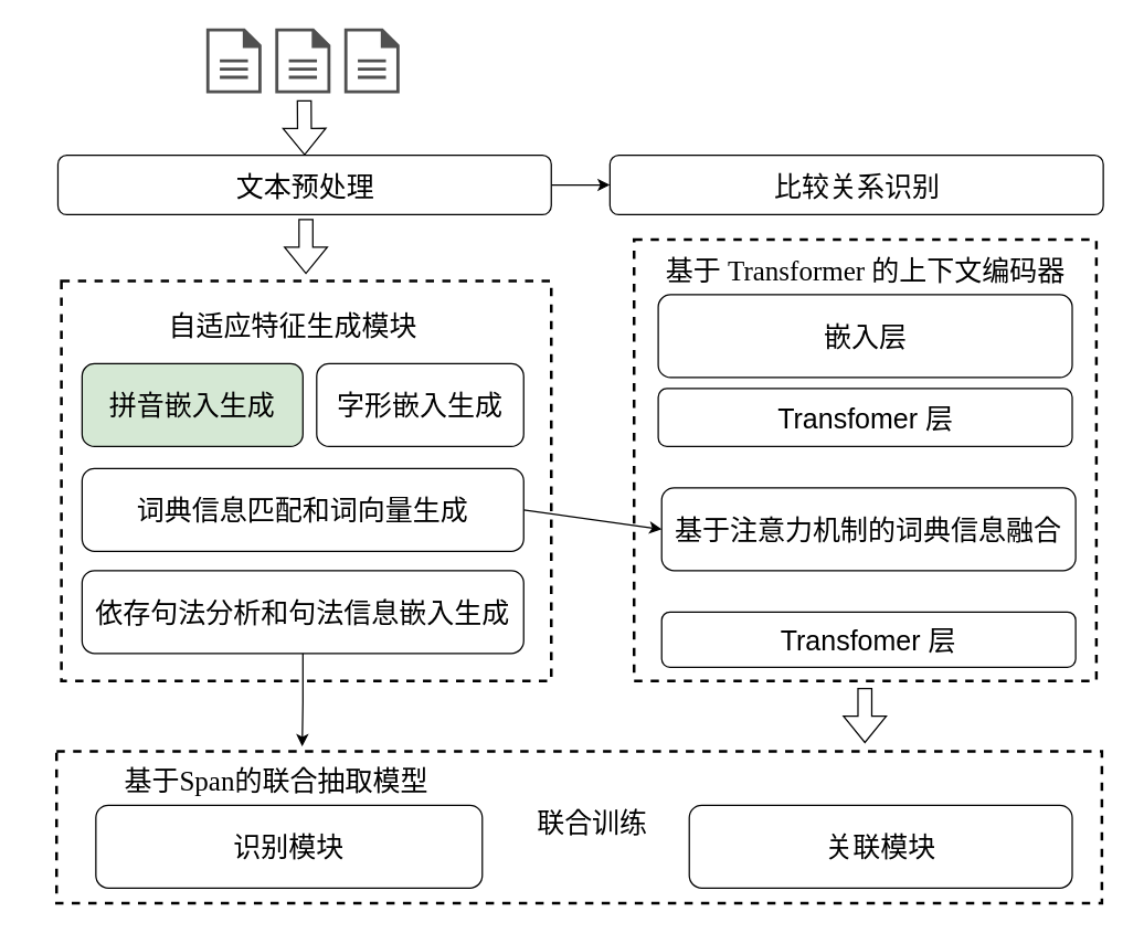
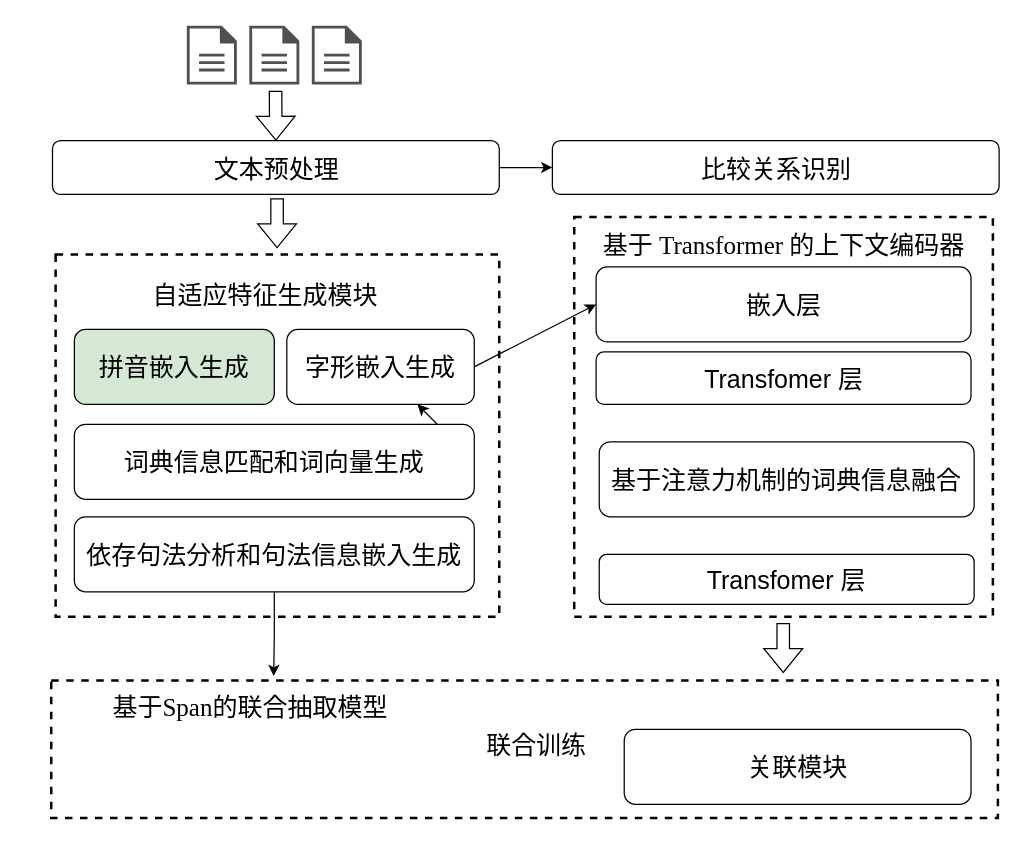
  <mxCell id="0" />
  <mxCell id="1" parent="0" />
  <mxCell id="2" value="" style="rounded=0;whiteSpace=wrap;html=1;fillColor=none;dashed=1;strokeWidth=2;" vertex="1" parent="1"><mxGeometry x="44" y="203" width="355" height="290" as="geometry" /></mxCell>
  <mxCell id="3" style="edgeStyle=orthogonalEdgeStyle;rounded=0;orthogonalLoop=1;jettySize=auto;html=1;exitX=1;exitY=0.5;exitDx=0;exitDy=0;entryX=0;entryY=0.5;entryDx=0;entryDy=0;" edge="1" parent="1" source="4" target="25"><mxGeometry relative="1" as="geometry" /></mxCell>
  <mxCell id="4" value="&lt;font style=&quot;font-size: 20px;&quot; face=&quot;Times New Roman&quot;&gt;文本预处理&lt;/font&gt;" style="rounded=1;whiteSpace=wrap;html=1;" vertex="1" parent="1"><mxGeometry x="41.5" y="112" width="357.5" height="43" as="geometry" /></mxCell>
  <mxCell id="5" value="" style="sketch=0;pointerEvents=1;shadow=0;dashed=0;html=1;strokeColor=none;fillColor=#505050;labelPosition=center;verticalLabelPosition=bottom;verticalAlign=top;outlineConnect=0;align=center;shape=mxgraph.office.concepts.document;" vertex="1" parent="1"><mxGeometry x="149" y="20" width="40" height="47" as="geometry" /></mxCell>
  <mxCell id="6" value="" style="sketch=0;pointerEvents=1;shadow=0;dashed=0;html=1;strokeColor=none;fillColor=#505050;labelPosition=center;verticalLabelPosition=bottom;verticalAlign=top;outlineConnect=0;align=center;shape=mxgraph.office.concepts.document;" vertex="1" parent="1"><mxGeometry x="199" y="20" width="40" height="47" as="geometry" /></mxCell>
  <mxCell id="7" value="" style="sketch=0;pointerEvents=1;shadow=0;dashed=0;html=1;strokeColor=none;fillColor=#505050;labelPosition=center;verticalLabelPosition=bottom;verticalAlign=top;outlineConnect=0;align=center;shape=mxgraph.office.concepts.document;" vertex="1" parent="1"><mxGeometry x="249" y="20" width="40" height="47" as="geometry" /></mxCell>
  <mxCell id="8" value="&lt;font face=&quot;Times New Roman&quot;&gt;&lt;span style=&quot;font-size: 20px;&quot;&gt;拼音嵌入生成&lt;/span&gt;&lt;/font&gt;" style="rounded=1;whiteSpace=wrap;html=1;fillColor=#d5e8d4;" vertex="1" parent="1"><mxGeometry x="59" y="263" width="160" height="60" as="geometry" /></mxCell>
+ <mxCell id="9" style="rounded=0;orthogonalLoop=1;jettySize=auto;html=1;exitX=1;exitY=0.5;exitDx=0;exitDy=0;entryX=0;entryY=0.5;entryDx=0;entryDy=0;" edge="1" parent="1" source="10" target="17"><mxGeometry relative="1" as="geometry" /></mxCell>
  <mxCell id="10" value="&lt;font face=&quot;Times New Roman&quot;&gt;&lt;span style=&quot;font-size: 20px;&quot;&gt;字形嵌入生成&lt;/span&gt;&lt;/font&gt;" style="rounded=1;whiteSpace=wrap;html=1;" vertex="1" parent="1"><mxGeometry x="229" y="263" width="150" height="60" as="geometry" /></mxCell>
- <mxCell id="11" style="rounded=0;orthogonalLoop=1;jettySize=auto;html=1;exitX=1;exitY=0.5;exitDx=0;exitDy=0;entryX=0;entryY=0.5;entryDx=0;entryDy=0;" edge="1" parent="1" source="12" target="22"><mxGeometry relative="1" as="geometry" /></mxCell>
+ <mxCell id="11" style="rounded=0;orthogonalLoop=1;jettySize=auto;html=1;exitX=1;exitY=0.5;exitDx=0;exitDy=0;" edge="1" parent="1" source="12" target="10"><mxGeometry relative="1" as="geometry" /></mxCell>
  <mxCell id="12" value="&lt;font face=&quot;Times New Roman&quot;&gt;&lt;span style=&quot;font-size: 20px;&quot;&gt;词典信息匹配和词向量生成&lt;/span&gt;&lt;/font&gt;" style="rounded=1;whiteSpace=wrap;html=1;" vertex="1" parent="1"><mxGeometry x="59" y="339" width="320" height="60" as="geometry" /></mxCell>
  <mxCell id="13" style="edgeStyle=orthogonalEdgeStyle;rounded=0;orthogonalLoop=1;jettySize=auto;html=1;exitX=0.5;exitY=1;exitDx=0;exitDy=0;entryX=0.235;entryY=-0.033;entryDx=0;entryDy=0;entryPerimeter=0;" edge="1" parent="1" source="14" target="19"><mxGeometry relative="1" as="geometry" /></mxCell>
  <mxCell id="14" value="&lt;font face=&quot;Times New Roman&quot;&gt;&lt;span style=&quot;font-size: 20px;&quot;&gt;依存句法分析和句法信息嵌入生成&lt;/span&gt;&lt;/font&gt;" style="rounded=1;whiteSpace=wrap;html=1;" vertex="1" parent="1"><mxGeometry x="59" y="413" width="320" height="60" as="geometry" /></mxCell>
  <mxCell id="15" value="" style="rounded=0;whiteSpace=wrap;html=1;fillColor=none;dashed=1;strokeWidth=2;" vertex="1" parent="1"><mxGeometry x="459" y="173" width="335" height="320" as="geometry" /></mxCell>
  <mxCell id="16" value="&lt;font face=&quot;Times New Roman&quot; style=&quot;font-size: 20px;&quot;&gt;基于 Transformer 的上下文编码器&lt;/font&gt;" style="text;strokeColor=none;align=center;fillColor=none;html=1;verticalAlign=middle;whiteSpace=wrap;rounded=0;" vertex="1" parent="1"><mxGeometry x="446.5" y="180" width="360" height="30" as="geometry" /></mxCell>
  <mxCell id="17" value="&lt;font style=&quot;font-size: 20px;&quot;&gt;嵌入层&lt;/font&gt;" style="rounded=1;whiteSpace=wrap;html=1;" vertex="1" parent="1"><mxGeometry x="476.5" y="213" width="300" height="60" as="geometry" /></mxCell>
  <mxCell id="18" value="&lt;font style=&quot;font-size: 20px;&quot;&gt;Transfomer 层&lt;/font&gt;" style="rounded=1;whiteSpace=wrap;html=1;" vertex="1" parent="1"><mxGeometry x="476.5" y="281" width="300" height="42" as="geometry" /></mxCell>
  <mxCell id="19" value="" style="rounded=0;whiteSpace=wrap;html=1;fillColor=none;dashed=1;strokeWidth=2;" vertex="1" parent="1"><mxGeometry x="40.5" y="544" width="757.5" height="110" as="geometry" /></mxCell>
  <mxCell id="20" value="&lt;font face=&quot;Times New Roman&quot; style=&quot;font-size: 20px;&quot;&gt;自适应特征生成模块&lt;/font&gt;" style="text;strokeColor=none;align=center;fillColor=none;html=1;verticalAlign=middle;whiteSpace=wrap;rounded=0;" vertex="1" parent="1"><mxGeometry x="31.5" y="220" width="360" height="30" as="geometry" /></mxCell>
  <mxCell id="21" value="&lt;font style=&quot;font-size: 20px;&quot;&gt;Transfomer 层&lt;/font&gt;" style="rounded=1;whiteSpace=wrap;html=1;" vertex="1" parent="1"><mxGeometry x="479" y="443" width="300" height="40" as="geometry" /></mxCell>
  <mxCell id="22" value="&lt;font style=&quot;font-size: 20px;&quot;&gt;基于注意力机制的词典信息融合&lt;/font&gt;" style="rounded=1;whiteSpace=wrap;html=1;" vertex="1" parent="1"><mxGeometry x="479" y="353" width="300" height="60" as="geometry" /></mxCell>
  <mxCell id="23" value="" style="shape=flexArrow;endArrow=classic;html=1;rounded=0;entryX=0.5;entryY=0;entryDx=0;entryDy=0;" edge="1" parent="1" target="4"><mxGeometry width="50" height="50" relative="1" as="geometry"><mxPoint x="220" y="72" as="sourcePoint" /><mxPoint x="249" y="92" as="targetPoint" /></mxGeometry></mxCell>
  <mxCell id="24" value="" style="shape=flexArrow;endArrow=classic;html=1;rounded=0;entryX=0.5;entryY=0;entryDx=0;entryDy=0;" edge="1" parent="1"><mxGeometry width="50" height="50" relative="1" as="geometry"><mxPoint x="221.2" y="158" as="sourcePoint" /><mxPoint x="221.2" y="198" as="targetPoint" /></mxGeometry></mxCell>
  <mxCell id="25" value="&lt;font style=&quot;font-size: 20px;&quot; face=&quot;Times New Roman&quot;&gt;比较关系识别&lt;/font&gt;" style="rounded=1;whiteSpace=wrap;html=1;" vertex="1" parent="1"><mxGeometry x="441.5" y="112" width="357.5" height="43" as="geometry" /></mxCell>
- <mxCell id="26" value="&lt;font style=&quot;font-size: 20px;&quot;&gt;识别模块&lt;/font&gt;" style="rounded=1;whiteSpace=wrap;html=1;" vertex="1" parent="1"><mxGeometry x="69" y="583" width="280" height="60" as="geometry" /></mxCell>
  <mxCell id="27" value="&lt;font style=&quot;font-size: 20px;&quot;&gt;关联模块&lt;/font&gt;" style="rounded=1;whiteSpace=wrap;html=1;" vertex="1" parent="1"><mxGeometry x="499" y="583" width="277.5" height="60" as="geometry" /></mxCell>
  <mxCell id="28" value="&lt;font face=&quot;Times New Roman&quot; style=&quot;font-size: 20px;&quot;&gt;基于Span的联合抽取模型&lt;/font&gt;" style="text;strokeColor=none;align=center;fillColor=none;html=1;verticalAlign=middle;whiteSpace=wrap;rounded=0;" vertex="1" parent="1"><mxGeometry x="20" y="550" width="360" height="30" as="geometry" /></mxCell>
  <mxCell id="29" value="&lt;font face=&quot;Times New Roman&quot; style=&quot;font-size: 20px;&quot;&gt;联合训练&lt;/font&gt;" style="text;strokeColor=none;align=center;fillColor=none;html=1;verticalAlign=middle;whiteSpace=wrap;rounded=0;" vertex="1" parent="1"><mxGeometry x="369" y="580" width="120" height="30" as="geometry" /></mxCell>
  <mxCell id="30" value="" style="shape=flexArrow;endArrow=classic;html=1;rounded=0;entryX=0.5;entryY=0;entryDx=0;entryDy=0;" edge="1" parent="1"><mxGeometry width="50" height="50" relative="1" as="geometry"><mxPoint x="626.24" y="498" as="sourcePoint" /><mxPoint x="626.24" y="538" as="targetPoint" /></mxGeometry></mxCell>
